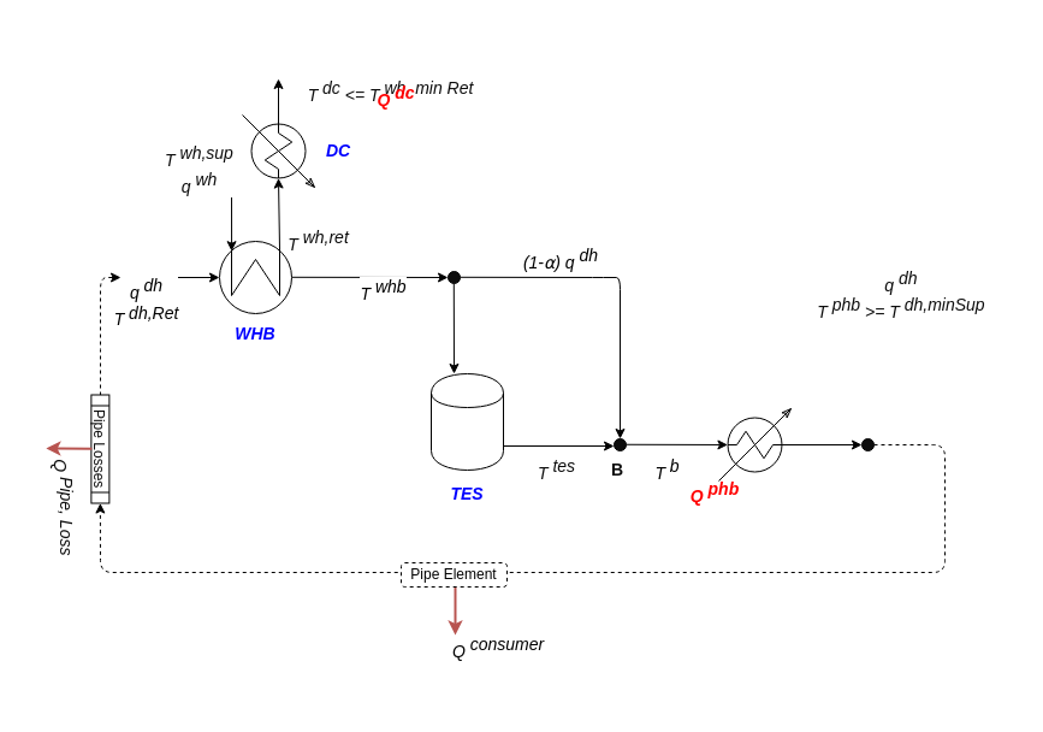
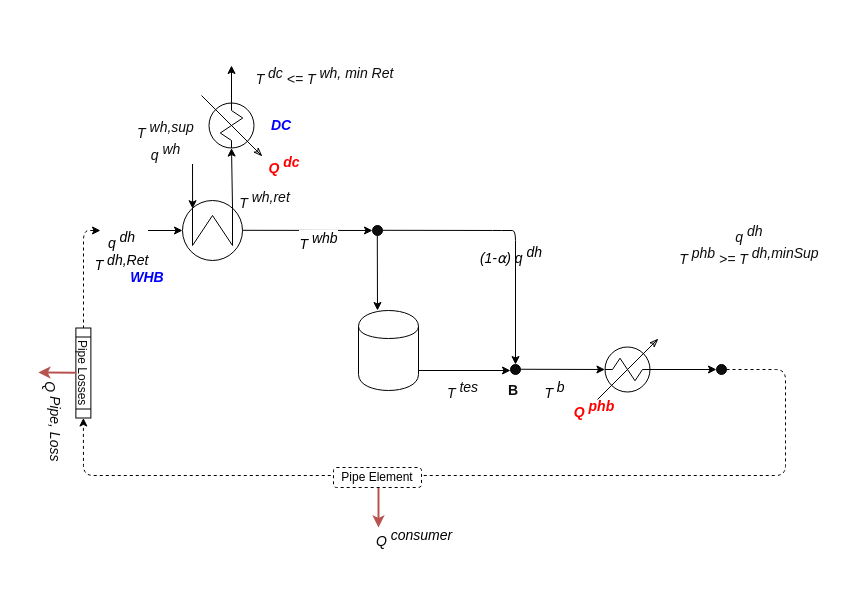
  <mxCell id="0" />
  <mxCell id="1" parent="0" />
  <mxCell id="2" value="" style="group;fontSize=14;fontStyle=0" parent="1" vertex="1" connectable="0" treatAsSingle="0"><mxGeometry x="20" y="20" width="825" height="566" as="geometry" /></mxCell>
  <mxCell id="3" value="" style="endArrow=classic;html=1;fontSize=14;spacing=0;" parent="2" edge="1" treatAsSingle="0"><mxGeometry width="50" height="50" as="geometry"><mxPoint x="72" y="210" as="sourcePoint" /><mxPoint x="162" y="210" as="targetPoint" /></mxGeometry></mxCell>
  <mxCell id="4" value="&lt;i style=&quot;font-size: 14px;&quot;&gt;q&lt;sup style=&quot;font-size: 14px;&quot;&gt; dh&lt;/sup&gt;&lt;br style=&quot;font-size: 14px;&quot;&gt;T &lt;/i&gt;&lt;sup style=&quot;font-size: 14px;&quot;&gt;&lt;i style=&quot;font-size: 14px;&quot;&gt;dh,Ret&lt;/i&gt;&lt;br style=&quot;font-size: 14px;&quot;&gt;&lt;/sup&gt;" style="edgeLabel;html=1;align=center;verticalAlign=middle;resizable=0;points=[];fontSize=14;spacing=0;" parent="3" vertex="1" connectable="0"><mxGeometry x="-0.312" y="-1" relative="1" as="geometry"><mxPoint x="-2.8" y="19" as="offset" /></mxGeometry></mxCell>
  <mxCell id="5" value="" style="endArrow=classic;html=1;fontSize=14;spacing=0;" parent="2" edge="1" treatAsSingle="0"><mxGeometry width="50" height="50" as="geometry"><mxPoint x="222" y="209.8" as="sourcePoint" /><mxPoint x="352" y="210" as="targetPoint" /></mxGeometry></mxCell>
  <mxCell id="6" value="&lt;i style=&quot;font-size: 14px;&quot;&gt;T&lt;sup style=&quot;font-size: 14px;&quot;&gt; whb&lt;/sup&gt;&lt;/i&gt;" style="edgeLabel;html=1;align=center;verticalAlign=middle;resizable=0;points=[];fontSize=14;spacing=0;" parent="5" vertex="1" connectable="0"><mxGeometry x="0.159" y="2" relative="1" as="geometry"><mxPoint y="12.2" as="offset" /></mxGeometry></mxCell>
  <mxCell id="7" value="" style="ellipse;whiteSpace=wrap;html=1;aspect=fixed;fillColor=#0D0D0D;fontSize=14;spacing=0;" parent="2" vertex="1"><mxGeometry x="352" y="205" width="10" height="10" as="geometry" /></mxCell>
  <mxCell id="8" value="" style="endArrow=classic;html=1;strokeWidth=1;entryX=0.5;entryY=0;entryDx=0;entryDy=0;fontSize=14;spacing=0;" parent="2" target="13" edge="1"><mxGeometry width="50" height="50" relative="1" as="geometry"><mxPoint x="362" y="209.8" as="sourcePoint" /><mxPoint x="512" y="340" as="targetPoint" /><Array as="points"><mxPoint x="482" y="210" /><mxPoint x="495" y="210" /></Array></mxGeometry></mxCell>
  <mxCell id="9" value="" style="endArrow=classic;html=1;strokeWidth=1;fontSize=14;spacing=0;" parent="2" edge="1"><mxGeometry width="50" height="50" relative="1" as="geometry"><mxPoint x="356.8" y="215" as="sourcePoint" /><mxPoint x="357" y="290" as="targetPoint" /></mxGeometry></mxCell>
  <mxCell id="10" value="" style="shape=cylinder;whiteSpace=wrap;html=1;boundedLbl=1;backgroundOutline=1;fillColor=#FFFFFF;fontSize=14;spacing=0;" parent="2" vertex="1"><mxGeometry x="338" y="290" width="60" height="80" as="geometry" /></mxCell>
- <mxCell id="11" value="&lt;i style=&quot;font-size: 14px&quot;&gt;&lt;b&gt;TES&lt;/b&gt;&lt;/i&gt;" style="text;html=1;strokeColor=none;fillColor=none;align=center;verticalAlign=middle;whiteSpace=wrap;rounded=0;fontColor=#0000FF;fontSize=14;spacing=0;" parent="2" vertex="1"><mxGeometry x="348" y="380" width="40" height="20" as="geometry" /></mxCell>
  <mxCell id="12" value="&lt;i style=&quot;font-size: 14px;&quot;&gt;T&lt;sup style=&quot;font-size: 14px;&quot;&gt; tes&lt;/sup&gt;&lt;/i&gt;" style="endArrow=classic;html=1;strokeWidth=1;fontColor=#0D0D0D;entryX=0;entryY=0.6;entryDx=0;entryDy=0;entryPerimeter=0;fontSize=14;spacing=0;" parent="2" target="13" edge="1"><mxGeometry x="-0.043" y="-20" width="50" height="50" relative="1" as="geometry"><mxPoint x="398" y="350" as="sourcePoint" /><mxPoint x="502" y="350" as="targetPoint" /><mxPoint as="offset" /></mxGeometry></mxCell>
  <mxCell id="13" value="" style="ellipse;whiteSpace=wrap;html=1;aspect=fixed;fillColor=#0D0D0D;fontSize=14;spacing=0;" parent="2" vertex="1"><mxGeometry x="490" y="344" width="10" height="10" as="geometry" /></mxCell>
  <mxCell id="14" value="" style="endArrow=classic;html=1;strokeWidth=1;fontColor=#0000FF;entryX=0.124;entryY=0.5;entryDx=0;entryDy=0;entryPerimeter=0;fontSize=14;spacing=0;" parent="2" target="39" edge="1"><mxGeometry width="50" height="50" relative="1" as="geometry"><mxPoint x="500" y="348.76" as="sourcePoint" /><mxPoint x="570" y="348.76" as="targetPoint" /></mxGeometry></mxCell>
  <mxCell id="15" value="&lt;i style=&quot;font-size: 14px;&quot;&gt;Q&amp;nbsp;&lt;span style=&quot;font-size: 14px;&quot;&gt;&lt;sup style=&quot;font-size: 14px;&quot;&gt;phb&lt;/sup&gt;&lt;/span&gt;&lt;/i&gt;" style="text;html=1;strokeColor=none;fillColor=none;align=center;verticalAlign=middle;whiteSpace=wrap;rounded=0;fontColor=#FF0000;fontStyle=1;fontSize=14;spacing=0;" parent="2" vertex="1"><mxGeometry x="554" y="379" width="40" height="20" as="geometry" /></mxCell>
  <mxCell id="16" value="" style="endArrow=classic;html=1;strokeWidth=1;fontColor=#0000FF;dashed=1;fontSize=14;spacing=0;" parent="2" edge="1"><mxGeometry width="50" height="50" relative="1" as="geometry"><mxPoint x="63" y="308" as="sourcePoint" /><mxPoint x="80" y="210" as="targetPoint" /><Array as="points"><mxPoint x="63" y="260" /><mxPoint x="63" y="210" /></Array></mxGeometry></mxCell>
  <mxCell id="17" value="" style="endArrow=classic;html=1;fillColor=#f8cecc;strokeColor=#b85450;strokeWidth=2;fontSize=14;spacing=0;" parent="2" edge="1"><mxGeometry width="50" height="50" relative="1" as="geometry"><mxPoint x="358.0" y="467" as="sourcePoint" /><mxPoint x="358" y="507" as="targetPoint" /></mxGeometry></mxCell>
  <mxCell id="18" value="&lt;i style=&quot;font-size: 14px;&quot;&gt;Q&lt;sup style=&quot;font-size: 14px;&quot;&gt; &lt;span style=&quot;font-size: 14px;&quot;&gt;consumer&lt;/span&gt;&lt;/sup&gt;&lt;/i&gt;" style="text;html=1;strokeColor=none;fillColor=none;align=center;verticalAlign=middle;whiteSpace=wrap;rounded=0;fontSize=14;spacing=0;" parent="2" vertex="1"><mxGeometry x="353" y="508" width="82" height="20" as="geometry" /></mxCell>
  <mxCell id="19" value="" style="ellipse;whiteSpace=wrap;html=1;aspect=fixed;fillColor=#0D0D0D;fontSize=14;spacing=0;" parent="2" vertex="1"><mxGeometry x="696" y="344" width="10" height="10" as="geometry" /></mxCell>
  <mxCell id="20" value="&lt;i style=&quot;font-size: 14px;&quot;&gt;q&lt;sup style=&quot;font-size: 14px;&quot;&gt; dh&lt;/sup&gt;&lt;br style=&quot;font-size: 14px;&quot;&gt;T&lt;sup style=&quot;font-size: 14px;&quot;&gt; phb&lt;/sup&gt; &amp;gt;= T&lt;sup style=&quot;font-size: 14px;&quot;&gt; dh,minSup&lt;/sup&gt;&lt;/i&gt;" style="text;html=1;strokeColor=none;fillColor=none;align=center;verticalAlign=middle;whiteSpace=wrap;rounded=0;fontColor=#0D0D0D;fontSize=14;spacing=0;" parent="2" vertex="1"><mxGeometry x="648" y="200" width="162" height="49" as="geometry" /></mxCell>
  <mxCell id="21" value="B" style="text;html=1;strokeColor=none;fillColor=none;align=center;verticalAlign=middle;whiteSpace=wrap;rounded=0;fontColor=#0D0D0D;fontStyle=1;fontSize=14;spacing=0;" parent="2" vertex="1"><mxGeometry x="473" y="360" width="40" height="20" as="geometry" /></mxCell>
- <mxCell id="22" value="&lt;i style=&quot;font-size: 14px&quot;&gt;&lt;b&gt;WHB&lt;/b&gt;&lt;/i&gt;" style="text;html=1;strokeColor=none;fillColor=none;align=center;verticalAlign=middle;whiteSpace=wrap;rounded=0;fontColor=#0000FF;fontSize=14;spacing=0;" parent="2" vertex="1"><mxGeometry x="172" y="247" width="40" height="20" as="geometry" /></mxCell>
+ <mxCell id="22" value="&lt;i style=&quot;font-size: 14px&quot;&gt;&lt;b&gt;WHB&lt;/b&gt;&lt;/i&gt;" style="text;html=1;strokeColor=none;fillColor=none;align=center;verticalAlign=middle;whiteSpace=wrap;rounded=0;fontColor=#0000FF;fontSize=14;spacing=0;" parent="2" vertex="1"><mxGeometry x="107" y="247" width="40" height="20" as="geometry" /></mxCell>
  <mxCell id="23" value="&lt;i style=&quot;font-size: 14px;&quot;&gt;T&lt;sup style=&quot;font-size: 14px;&quot;&gt;&amp;nbsp;b&lt;/sup&gt;&lt;/i&gt;" style="edgeLabel;html=1;align=center;verticalAlign=middle;resizable=0;points=[];fontSize=14;spacing=0;" parent="2" vertex="1" connectable="0"><mxGeometry x="533.003" y="369.996" as="geometry" /></mxCell>
- <mxCell id="24" value="&lt;span style=&quot;color: rgb(0, 0, 0); font-size: 14px;&quot;&gt;&lt;i style=&quot;font-size: 14px;&quot;&gt;(1-⍺) q&lt;sup style=&quot;font-size: 14px;&quot;&gt; dh&lt;/sup&gt;&lt;/i&gt;&lt;/span&gt;" style="text;html=1;strokeColor=none;fillColor=none;align=center;verticalAlign=middle;whiteSpace=wrap;rounded=0;fontColor=#0D0D0D;fontSize=14;spacing=0;" parent="2" vertex="1"><mxGeometry x="412" y="185" width="68" height="20" as="geometry" /></mxCell>
+ <mxCell id="24" value="&lt;span style=&quot;color: rgb(0, 0, 0); font-size: 14px;&quot;&gt;&lt;i style=&quot;font-size: 14px;&quot;&gt;(1-⍺) q&lt;sup style=&quot;font-size: 14px;&quot;&gt; dh&lt;/sup&gt;&lt;/i&gt;&lt;/span&gt;" style="text;html=1;strokeColor=none;fillColor=none;align=center;verticalAlign=middle;whiteSpace=wrap;rounded=0;fontColor=#0D0D0D;fontSize=14;spacing=0;" parent="2" vertex="1"><mxGeometry x="457" y="225" width="68" height="20" as="geometry" /></mxCell>
  <mxCell id="25" value="Pipe Losses" style="shape=process;whiteSpace=wrap;html=1;backgroundOutline=1;fillColor=#FFFFFF;fontSize=12;fontColor=#0D0D0D;rotation=90;spacing=0;" parent="2" vertex="1"><mxGeometry x="17.88" y="345" width="90" height="15" as="geometry" /></mxCell>
  <mxCell id="26" value="" style="endArrow=classic;html=1;strokeWidth=1;fontColor=#0000FF;dashed=1;exitX=1;exitY=0.5;exitDx=0;exitDy=0;entryX=1;entryY=0.5;entryDx=0;entryDy=0;fontSize=14;spacing=0;" parent="2" source="19" target="25" edge="1"><mxGeometry width="50" height="50" relative="1" as="geometry"><mxPoint x="722" y="349" as="sourcePoint" /><mxPoint x="17" y="440" as="targetPoint" /><Array as="points"><mxPoint x="765" y="349" /><mxPoint x="765" y="420" /><mxPoint x="765" y="455" /><mxPoint x="63" y="455" /></Array></mxGeometry></mxCell>
  <mxCell id="27" value="" style="endArrow=classic;html=1;fillColor=#f8cecc;strokeColor=#b85450;strokeWidth=2;fontSize=14;spacing=0;" parent="2" edge="1" treatAsSingle="0"><mxGeometry x="17.88" width="50" height="50" as="geometry"><mxPoint x="55.88" y="352.33" as="sourcePoint" /><mxPoint x="17.88" y="352" as="targetPoint" /></mxGeometry></mxCell>
  <mxCell id="28" value="Q&lt;sup style=&quot;font-size: 14px;&quot;&gt;&amp;nbsp;Pipe, Loss&lt;/sup&gt;" style="edgeLabel;html=1;align=center;verticalAlign=middle;resizable=0;points=[];fontSize=14;fontColor=#0D0D0D;fontStyle=2;rotation=90;spacing=0;" parent="27" vertex="1" connectable="0"><mxGeometry x="0.793" y="1" relative="1" as="geometry"><mxPoint x="11.29" y="46.97" as="offset" /></mxGeometry></mxCell>
  <mxCell id="29" value="" style="shape=mxgraph.pid.heat_exchangers.shell_and_tube_heat_exchanger_2;html=1;align=center;verticalLabelPosition=bottom;verticalAlign=top;dashed=0;fillColor=#FFFFFF;fontSize=14;fontColor=#FF0000;rotation=90;spacing=0;" parent="2" vertex="1"><mxGeometry x="162" y="180" width="60" height="60" as="geometry" /></mxCell>
  <mxCell id="30" value="" style="endArrow=classic;html=1;strokeWidth=1;fontSize=14;fontColor=#FF0000;entryX=0.137;entryY=0.832;entryDx=0;entryDy=0;entryPerimeter=0;spacing=0;" parent="2" target="29" edge="1" treatAsSingle="0"><mxGeometry width="50" height="50" as="geometry"><mxPoint x="172" y="130" as="sourcePoint" /><mxPoint x="172" y="185" as="targetPoint" /></mxGeometry></mxCell>
  <mxCell id="31" value="&lt;i style=&quot;font-size: 14px;&quot;&gt;T&lt;sup style=&quot;font-size: 14px;&quot;&gt; wh,sup&lt;/sup&gt;&lt;br style=&quot;font-size: 14px;&quot;&gt;q&lt;sup style=&quot;font-size: 14px;&quot;&gt; wh&lt;/sup&gt;&lt;/i&gt;" style="edgeLabel;html=1;align=center;verticalAlign=middle;resizable=0;points=[];fontSize=14;fontColor=#0D0D0D;spacing=0;" parent="30" vertex="1" connectable="0"><mxGeometry x="-0.7" relative="1" as="geometry"><mxPoint x="-28.01" y="-18.57" as="offset" /></mxGeometry></mxCell>
  <mxCell id="32" value="" style="endArrow=classic;html=1;strokeWidth=1;fontSize=14;fontColor=#FF0000;exitX=0.137;exitY=0.166;exitDx=0;exitDy=0;exitPerimeter=0;entryX=0.876;entryY=0.5;entryDx=0;entryDy=0;entryPerimeter=0;spacing=0;" parent="2" source="29" target="34" edge="1" treatAsSingle="0"><mxGeometry width="50" height="50" as="geometry"><mxPoint x="212" y="185" as="sourcePoint" /><mxPoint x="212" y="90" as="targetPoint" /></mxGeometry></mxCell>
  <mxCell id="33" value="&lt;i style=&quot;font-size: 14px;&quot;&gt;T&lt;sup style=&quot;font-size: 14px;&quot;&gt; wh,ret&lt;/sup&gt;&lt;/i&gt;" style="edgeLabel;html=1;align=center;verticalAlign=middle;resizable=0;points=[];fontSize=14;fontColor=#0D0D0D;spacing=0;" parent="32" vertex="1" connectable="0"><mxGeometry x="-0.334" y="-2" relative="1" as="geometry"><mxPoint x="30.3" y="11.81" as="offset" /></mxGeometry></mxCell>
  <mxCell id="34" value="" style="shape=mxgraph.pid.heat_exchangers.condenser;html=1;align=center;verticalLabelPosition=bottom;verticalAlign=top;dashed=0;fillColor=#FFFFFF;fontSize=14;fontColor=#FF0000;rotation=90;spacing=0;" parent="2" vertex="1"><mxGeometry x="181" y="75" width="60" height="60" as="geometry" /></mxCell>
  <mxCell id="35" value="" style="endArrow=classic;html=1;strokeWidth=1;fontSize=14;fontColor=#FF0000;exitX=0.124;exitY=0.5;exitDx=0;exitDy=0;exitPerimeter=0;" parent="2" source="34" edge="1" treatAsSingle="0"><mxGeometry y="45" width="50" height="50" as="geometry"><mxPoint x="211" y="75" as="sourcePoint" /><mxPoint x="211" y="45" as="targetPoint" /></mxGeometry></mxCell>
  <mxCell id="36" value="&lt;i style=&quot;font-size: 14px;&quot;&gt;&lt;font color=&quot;#0d0d0d&quot; style=&quot;font-size: 14px;&quot;&gt;T&lt;sup style=&quot;font-size: 14px;&quot;&gt;&amp;nbsp;dc&lt;/sup&gt; &amp;lt;= T&lt;sup style=&quot;font-size: 14px;&quot;&gt; wh, min Ret&lt;/sup&gt;&lt;/font&gt;&lt;/i&gt;" style="edgeLabel;html=1;align=center;verticalAlign=middle;resizable=0;points=[];fontSize=14;fontColor=#FF0000;spacing=0;" parent="35" vertex="1" connectable="0"><mxGeometry x="0.457" y="1" relative="1" as="geometry"><mxPoint x="93" y="-0.01" as="offset" /></mxGeometry></mxCell>
- <mxCell id="37" value="&lt;i style=&quot;font-size: 14px;&quot;&gt;Q&amp;nbsp;&lt;span style=&quot;font-size: 14px;&quot;&gt;&lt;sup style=&quot;font-size: 14px;&quot;&gt;dc&lt;/sup&gt;&lt;/span&gt;&lt;/i&gt;" style="text;html=1;strokeColor=none;fillColor=none;align=center;verticalAlign=middle;whiteSpace=wrap;rounded=0;fontColor=#FF0000;fontStyle=1;fontSize=14;spacing=0;" parent="2" vertex="1"><mxGeometry x="289" y="50" width="40" height="20" as="geometry" /></mxCell>
+ <mxCell id="37" value="&lt;i style=&quot;font-size: 14px;&quot;&gt;Q&amp;nbsp;&lt;span style=&quot;font-size: 14px;&quot;&gt;&lt;sup style=&quot;font-size: 14px;&quot;&gt;dc&lt;/sup&gt;&lt;/span&gt;&lt;/i&gt;" style="text;html=1;strokeColor=none;fillColor=none;align=center;verticalAlign=middle;whiteSpace=wrap;rounded=0;fontColor=#FF0000;fontStyle=1;fontSize=14;spacing=0;" parent="2" vertex="1"><mxGeometry x="244" y="135" width="40" height="20" as="geometry" /></mxCell>
  <mxCell id="38" value="&lt;i style=&quot;font-size: 14px;&quot;&gt;DC&lt;/i&gt;" style="text;html=1;strokeColor=none;fillColor=none;align=center;verticalAlign=middle;whiteSpace=wrap;rounded=0;fontColor=#0000FF;fontSize=14;fontStyle=1;spacing=0;" parent="2" vertex="1"><mxGeometry x="241" y="95" width="40" height="20" as="geometry" /></mxCell>
  <mxCell id="39" value="" style="shape=mxgraph.pid.heat_exchangers.condenser;html=1;align=center;verticalLabelPosition=bottom;verticalAlign=top;dashed=0;fillColor=#FFFFFF;fontSize=14;fontColor=#FF0000;rotation=0;spacing=0;" parent="2" vertex="1"><mxGeometry x="577" y="319" width="60" height="60" as="geometry" /></mxCell>
  <mxCell id="40" value="" style="endArrow=classic;html=1;strokeWidth=1;fontColor=#0000FF;entryX=0;entryY=0.5;entryDx=0;entryDy=0;exitX=0.876;exitY=0.5;exitDx=0;exitDy=0;exitPerimeter=0;fontSize=14;spacing=0;" parent="2" source="39" target="19" edge="1"><mxGeometry width="50" height="50" relative="1" as="geometry"><mxPoint x="632" y="348.66" as="sourcePoint" /><mxPoint x="702" y="348.66" as="targetPoint" /></mxGeometry></mxCell>
  <mxCell id="41" value="&lt;font style=&quot;font-size: 12px;&quot;&gt;Pipe Element&lt;/font&gt;" style="rounded=1;whiteSpace=wrap;html=1;fontSize=12;spacing=0;dashed=1;" parent="2" vertex="1"><mxGeometry x="313" y="447" width="88" height="20" as="geometry" /></mxCell>
